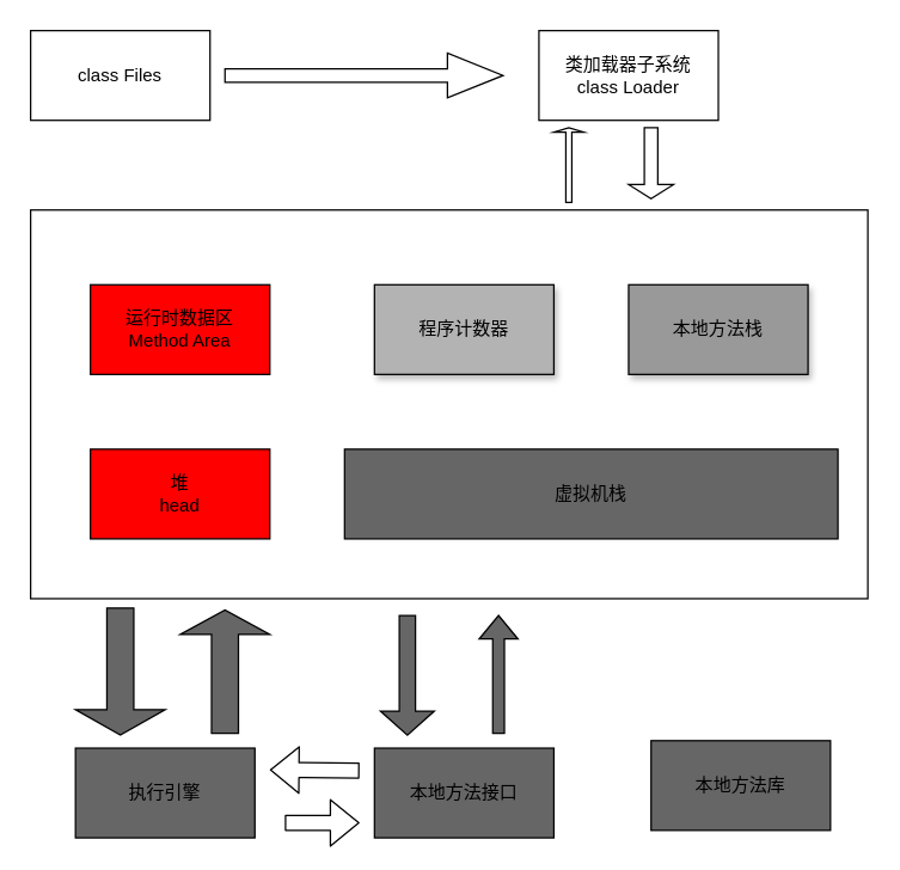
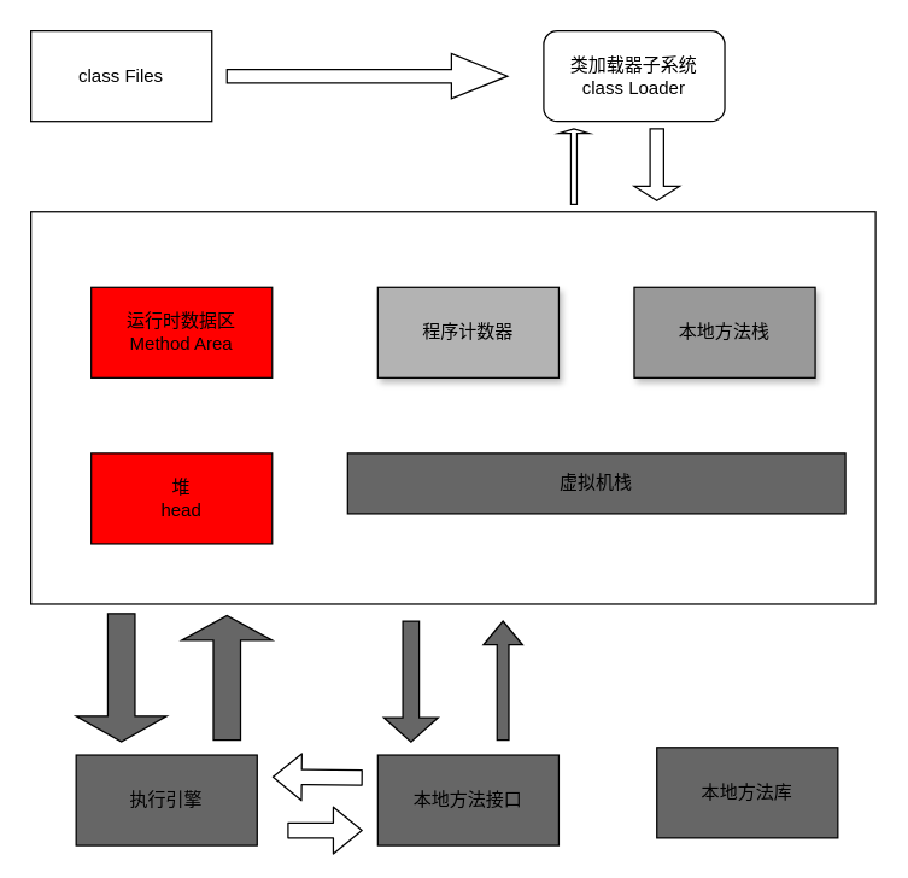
  <mxCell id="0" />
  <mxCell id="1" parent="0" />
  <mxCell id="2" value="" style="rounded=0;whiteSpace=wrap;html=1;" vertex="1" parent="1"><mxGeometry x="20" y="140" width="560" height="260" as="geometry" /></mxCell>
  <mxCell id="3" value="运行时数据区&lt;br&gt;Method Area" style="rounded=0;whiteSpace=wrap;html=1;fillColor=#FF0000;" vertex="1" parent="1"><mxGeometry x="60" y="190" width="120" height="60" as="geometry" /></mxCell>
  <mxCell id="4" value="堆&lt;br&gt;head" style="rounded=0;whiteSpace=wrap;html=1;fillColor=#FF0000;" vertex="1" parent="1"><mxGeometry x="60" y="300" width="120" height="60" as="geometry" /></mxCell>
  <mxCell id="5" value="程序计数器" style="rounded=0;whiteSpace=wrap;html=1;fillColor=#B3B3B3;shadow=1;" vertex="1" parent="1"><mxGeometry x="250" y="190" width="120" height="60" as="geometry" /></mxCell>
- <mxCell id="6" value="虚拟机栈" style="rounded=0;whiteSpace=wrap;html=1;shadow=0;fillColor=#666666;" vertex="1" parent="1"><mxGeometry x="230" y="300" width="330" height="60" as="geometry" /></mxCell>
+ <mxCell id="6" value="虚拟机栈" style="rounded=0;whiteSpace=wrap;html=1;shadow=0;fillColor=#666666;" vertex="1" parent="1"><mxGeometry x="230" y="300" width="330" height="40" as="geometry" /></mxCell>
  <mxCell id="7" value="本地方法栈" style="rounded=0;whiteSpace=wrap;html=1;shadow=1;fillColor=#999999;" vertex="1" parent="1"><mxGeometry x="420" y="190" width="120" height="60" as="geometry" /></mxCell>
  <mxCell id="8" value="执行引擎" style="rounded=0;whiteSpace=wrap;html=1;shadow=0;fillColor=#666666;" vertex="1" parent="1"><mxGeometry x="50" y="500" width="120" height="60" as="geometry" /></mxCell>
  <mxCell id="9" value="本地方法接口" style="rounded=0;whiteSpace=wrap;html=1;shadow=0;fillColor=#666666;" vertex="1" parent="1"><mxGeometry x="250" y="500" width="120" height="60" as="geometry" /></mxCell>
  <mxCell id="10" value="本地方法库" style="rounded=0;whiteSpace=wrap;html=1;shadow=0;fillColor=#666666;" vertex="1" parent="1"><mxGeometry x="435" y="495" width="120" height="60" as="geometry" /></mxCell>
  <mxCell id="11" value="" style="shape=singleArrow;direction=south;whiteSpace=wrap;html=1;shadow=0;fillColor=#666666;" vertex="1" parent="1"><mxGeometry x="50" y="406.25" width="60" height="85" as="geometry" /></mxCell>
  <mxCell id="12" value="" style="shape=singleArrow;direction=north;whiteSpace=wrap;html=1;shadow=0;fillColor=#666666;" vertex="1" parent="1"><mxGeometry x="120" y="407.5" width="60" height="82.5" as="geometry" /></mxCell>
  <mxCell id="13" value="" style="shape=flexArrow;endArrow=classic;html=1;" edge="1" parent="1"><mxGeometry width="50" height="50" relative="1" as="geometry"><mxPoint x="190" y="550" as="sourcePoint" /><mxPoint x="240" y="550" as="targetPoint" /></mxGeometry></mxCell>
  <mxCell id="14" value="" style="shape=flexArrow;endArrow=classic;html=1;" edge="1" parent="1"><mxGeometry width="50" height="50" relative="1" as="geometry"><mxPoint x="240" y="515" as="sourcePoint" /><mxPoint x="180" y="514.5" as="targetPoint" /></mxGeometry></mxCell>
  <mxCell id="15" value="" style="shape=singleArrow;direction=south;whiteSpace=wrap;html=1;shadow=0;fillColor=#666666;" vertex="1" parent="1"><mxGeometry x="254" y="411.25" width="36" height="80" as="geometry" /></mxCell>
  <mxCell id="16" value="" style="shape=singleArrow;direction=north;whiteSpace=wrap;html=1;shadow=0;fillColor=#666666;" vertex="1" parent="1"><mxGeometry x="320" y="411.25" width="26" height="78.75" as="geometry" /></mxCell>
  <mxCell id="17" value="class Files" style="rounded=0;whiteSpace=wrap;html=1;shadow=0;fillColor=#FFFFFF;" vertex="1" parent="1"><mxGeometry x="20" y="20" width="120" height="60" as="geometry" /></mxCell>
- <mxCell id="18" value="类加载器子系统&lt;br&gt;class Loader" style="rounded=0;whiteSpace=wrap;html=1;shadow=0;fillColor=#FFFFFF;" vertex="1" parent="1"><mxGeometry x="360" y="20" width="120" height="60" as="geometry" /></mxCell>
+ <mxCell id="18" value="类加载器子系统&lt;br&gt;class Loader" style="whiteSpace=wrap;html=1;shadow=0;fillColor=#FFFFFF;rounded=1;" vertex="1" parent="1"><mxGeometry x="360" y="20" width="120" height="60" as="geometry" /></mxCell>
  <mxCell id="19" value="" style="shape=singleArrow;whiteSpace=wrap;html=1;rounded=0;shadow=0;fillColor=#FFFFFF;" vertex="1" parent="1"><mxGeometry x="150" y="35" width="186" height="30" as="geometry" /></mxCell>
  <mxCell id="20" value="" style="shape=singleArrow;direction=south;whiteSpace=wrap;html=1;rounded=0;shadow=0;fillColor=#FFFFFF;" vertex="1" parent="1"><mxGeometry x="420" y="85" width="30" height="47.5" as="geometry" /></mxCell>
  <mxCell id="21" value="" style="shape=singleArrow;direction=north;whiteSpace=wrap;html=1;rounded=0;shadow=0;fillColor=#FFFFFF;arrowWidth=0.2;arrowSize=0.06;" vertex="1" parent="1"><mxGeometry x="370" y="85" width="20" height="50" as="geometry" /></mxCell>
